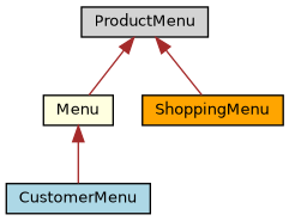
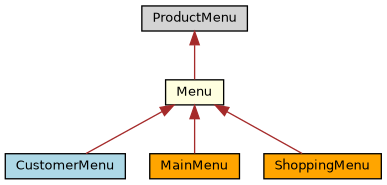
  digraph {
    node [color=black fillcolor=orange fontname=Helvetica fontsize=10 shape=record style=filled]
    edge [color=brown dir=back fontname=Helvetica fontsize=10 labelfontname=Helvetica labelfontsize=10 style=solid]
    n1 [fillcolor=lightyellow fontcolor=black height=0.2 label=Menu width=0.4]
    n2 [fillcolor=lightblue height=0.2 label=CustomerMenu width=0.4]
+   n3 [height=0.2 label=MainMenu width=0.4]
    n4 [height=0.2 label=ShoppingMenu width=0.4]
    n5 [fillcolor=lightgrey height=0.2 label=ProductMenu width=0.4]
    n1 -> n2
-   n5 -> n4
+   n1 -> n3
+   n1 -> n4
    n5 -> n1
  }
